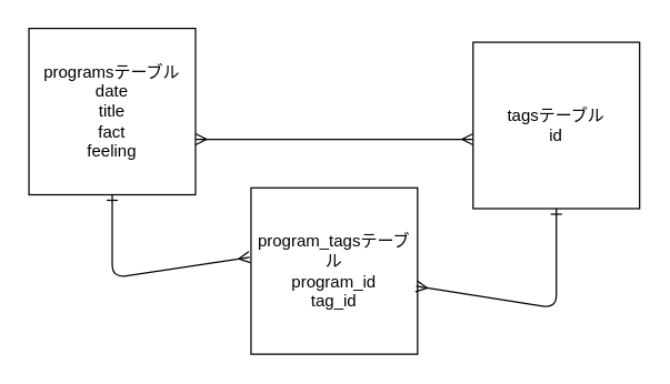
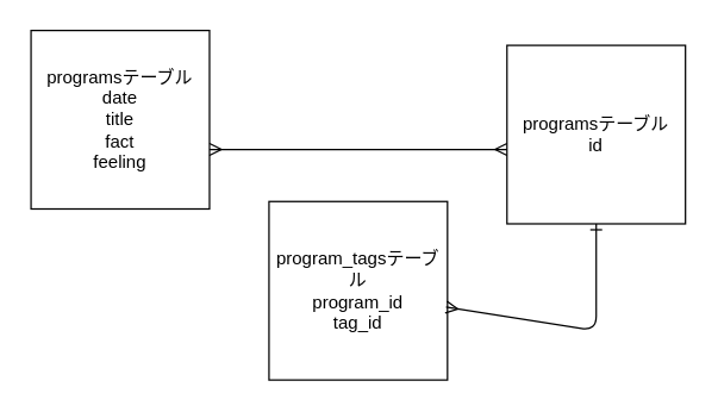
  <mxCell id="0" />
  <mxCell id="1" parent="0" />
  <mxCell id="2" value="programsテーブル&lt;br&gt;date&lt;br&gt;title&lt;br&gt;fact&lt;br&gt;feeling" style="whiteSpace=wrap;html=1;" vertex="1" parent="1"><mxGeometry x="20" y="20" width="120" height="120" as="geometry" /></mxCell>
  <mxCell id="3" value="program_tagsテーブル&lt;br&gt;program_id&lt;br&gt;tag_id" style="whiteSpace=wrap;html=1;" vertex="1" parent="1"><mxGeometry x="180" y="135" width="120" height="120" as="geometry" /></mxCell>
- <mxCell id="4" value="tagsテーブル&lt;br&gt;id" style="whiteSpace=wrap;html=1;" vertex="1" parent="1"><mxGeometry x="340" y="30" width="120" height="120" as="geometry" /></mxCell>
- <mxCell id="5" value="" style="endArrow=ERmany;html=1;startArrow=ERone;startFill=0;entryX=-0.008;entryY=0.417;entryDx=0;entryDy=0;endFill=0;entryPerimeter=0;exitX=0.5;exitY=1;exitDx=0;exitDy=0;" edge="1" parent="1" source="2" target="3"><mxGeometry width="50" height="50" relative="1" as="geometry"><mxPoint x="169" y="220" as="sourcePoint" /><mxPoint x="80" y="150" as="targetPoint" /><Array as="points"><mxPoint x="80" y="200" /></Array></mxGeometry></mxCell>
+ <mxCell id="4" value="programsテーブル&lt;br&gt;id" style="whiteSpace=wrap;html=1;" vertex="1" parent="1"><mxGeometry x="340" y="30" width="120" height="120" as="geometry" /></mxCell>
  <mxCell id="6" value="" style="endArrow=ERone;html=1;exitX=0.992;exitY=0.592;exitDx=0;exitDy=0;entryX=0.5;entryY=1;entryDx=0;entryDy=0;startArrow=ERmany;startFill=0;endFill=0;exitPerimeter=0;" edge="1" parent="1" source="3" target="4"><mxGeometry width="50" height="50" relative="1" as="geometry"><mxPoint x="310" y="270" as="sourcePoint" /><mxPoint x="360" y="220" as="targetPoint" /><Array as="points"><mxPoint x="400" y="222" /></Array></mxGeometry></mxCell>
  <mxCell id="7" value="" style="endArrow=none;html=1;entryX=0;entryY=0.667;entryDx=0;entryDy=0;entryPerimeter=0;startArrow=ERmany;startFill=0;strokeColor=none;" edge="1" parent="1" target="3"><mxGeometry width="50" height="50" relative="1" as="geometry"><mxPoint x="140" y="100" as="sourcePoint" /><mxPoint x="210" y="220" as="targetPoint" /></mxGeometry></mxCell>
  <mxCell id="8" value="" style="endArrow=ERmany;html=1;endFill=0;startArrow=ERmany;startFill=0;" edge="1" parent="1"><mxGeometry width="50" height="50" relative="1" as="geometry"><mxPoint x="140" y="100" as="sourcePoint" /><mxPoint x="340" y="100" as="targetPoint" /></mxGeometry></mxCell>
